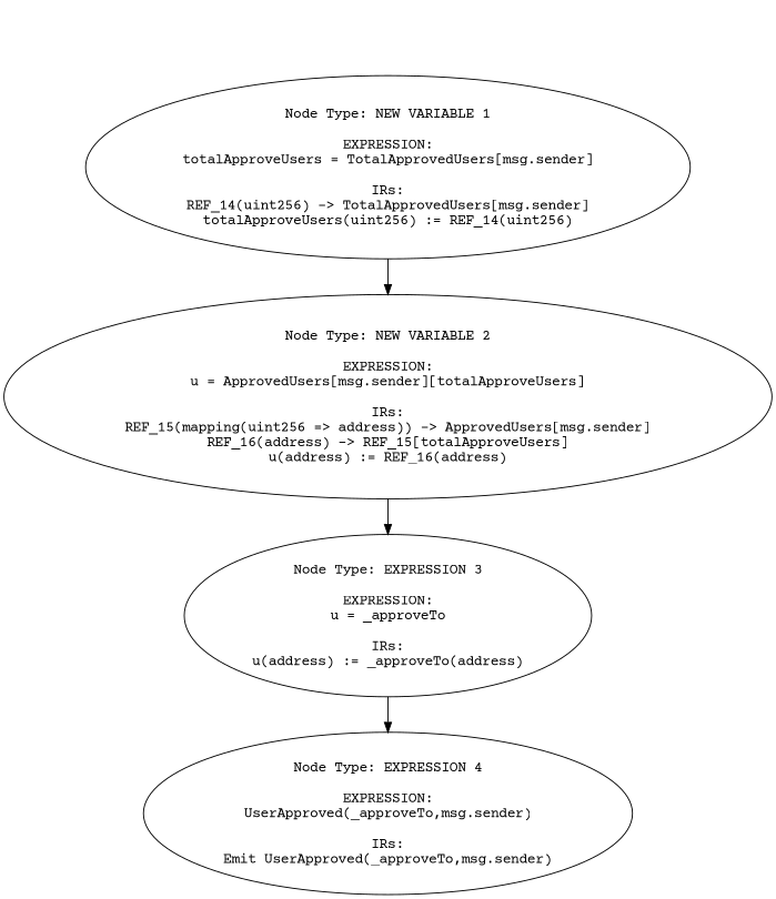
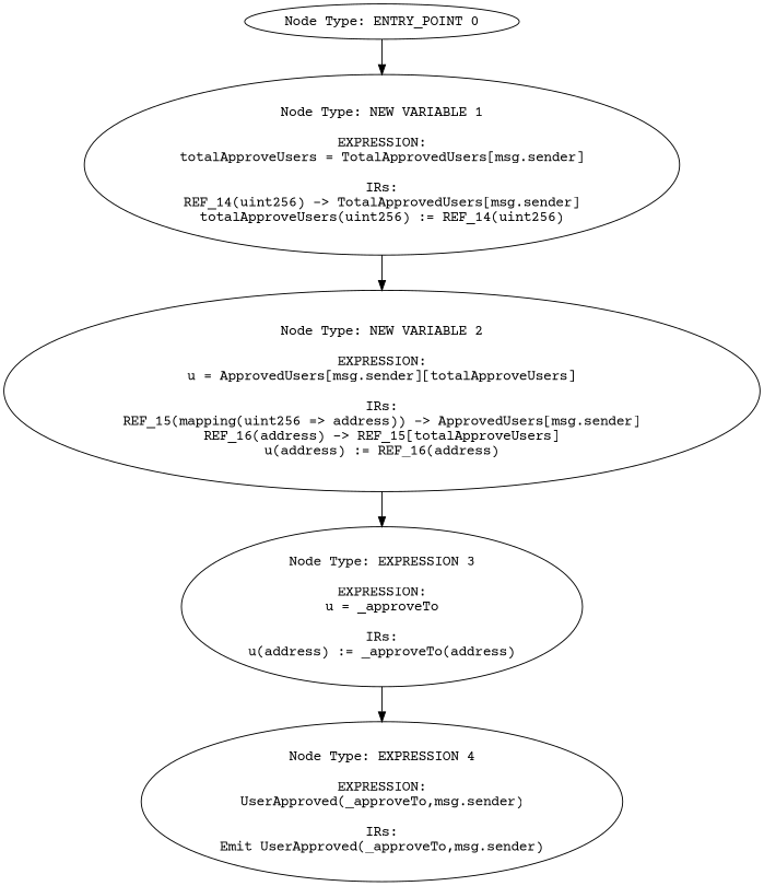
  digraph {
    fontname="Courier Prime"
    node [fontname="Courier Prime"]
    edge [fontname="Courier Prime"]
+   n1 [label="Node Type: ENTRY_POINT 0\n"]
    n2 [label="Node Type: NEW VARIABLE 1\n\nEXPRESSION:\ntotalApproveUsers = TotalApprovedUsers[msg.sender]\n\nIRs:\nREF_14(uint256) -> TotalApprovedUsers[msg.sender]\ntotalApproveUsers(uint256) := REF_14(uint256)"]
    n3 [label="Node Type: NEW VARIABLE 2\n\nEXPRESSION:\nu = ApprovedUsers[msg.sender][totalApproveUsers]\n\nIRs:\nREF_15(mapping(uint256 => address)) -> ApprovedUsers[msg.sender]\nREF_16(address) -> REF_15[totalApproveUsers]\nu(address) := REF_16(address)"]
    n4 [label="Node Type: EXPRESSION 3\n\nEXPRESSION:\nu = _approveTo\n\nIRs:\nu(address) := _approveTo(address)"]
    n5 [label="Node Type: EXPRESSION 4\n\nEXPRESSION:\nUserApproved(_approveTo,msg.sender)\n\nIRs:\nEmit UserApproved(_approveTo,msg.sender)"]
+   n1 -> n2
    n2 -> n3
    n3 -> n4
    n4 -> n5
  }
